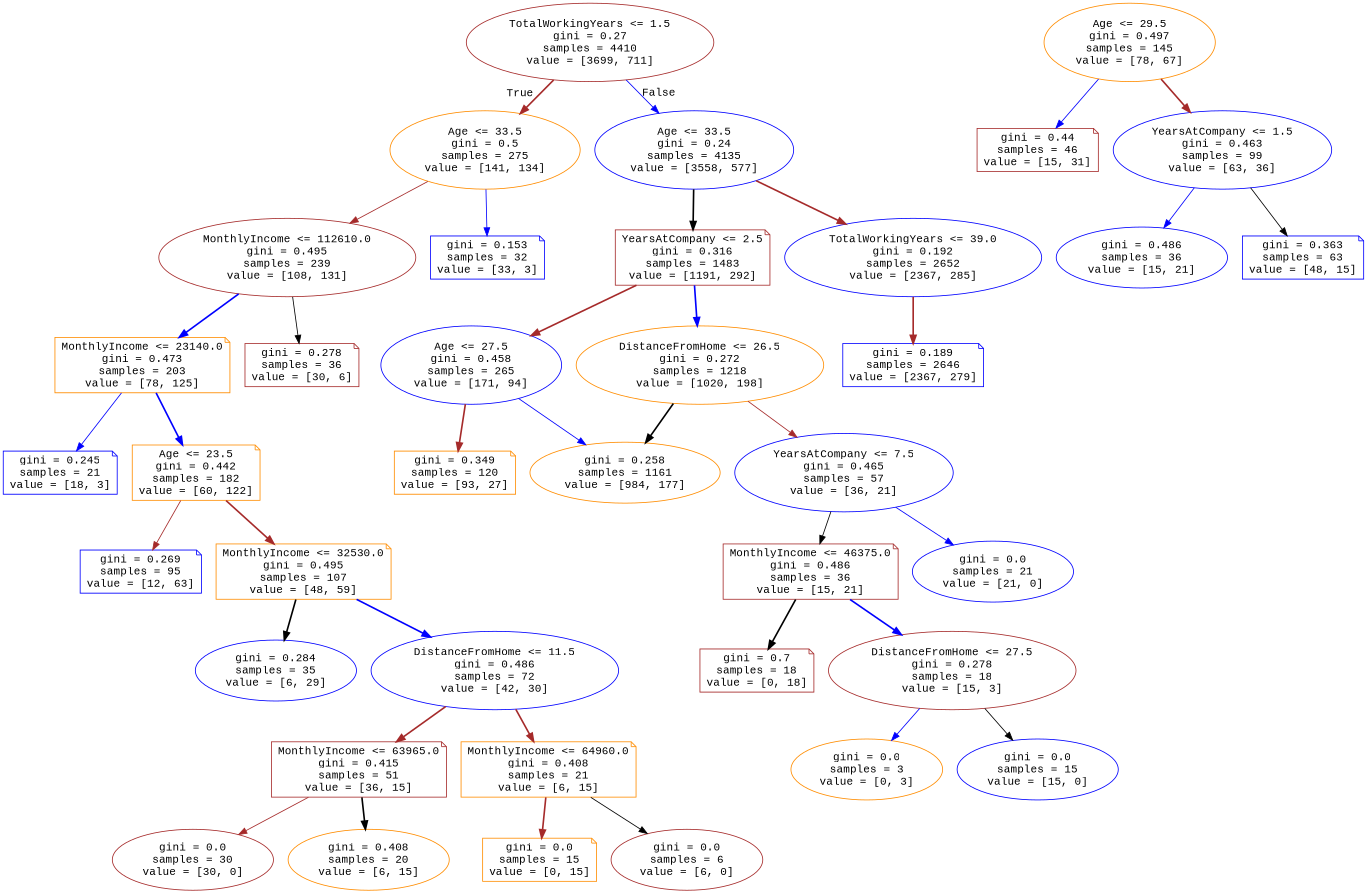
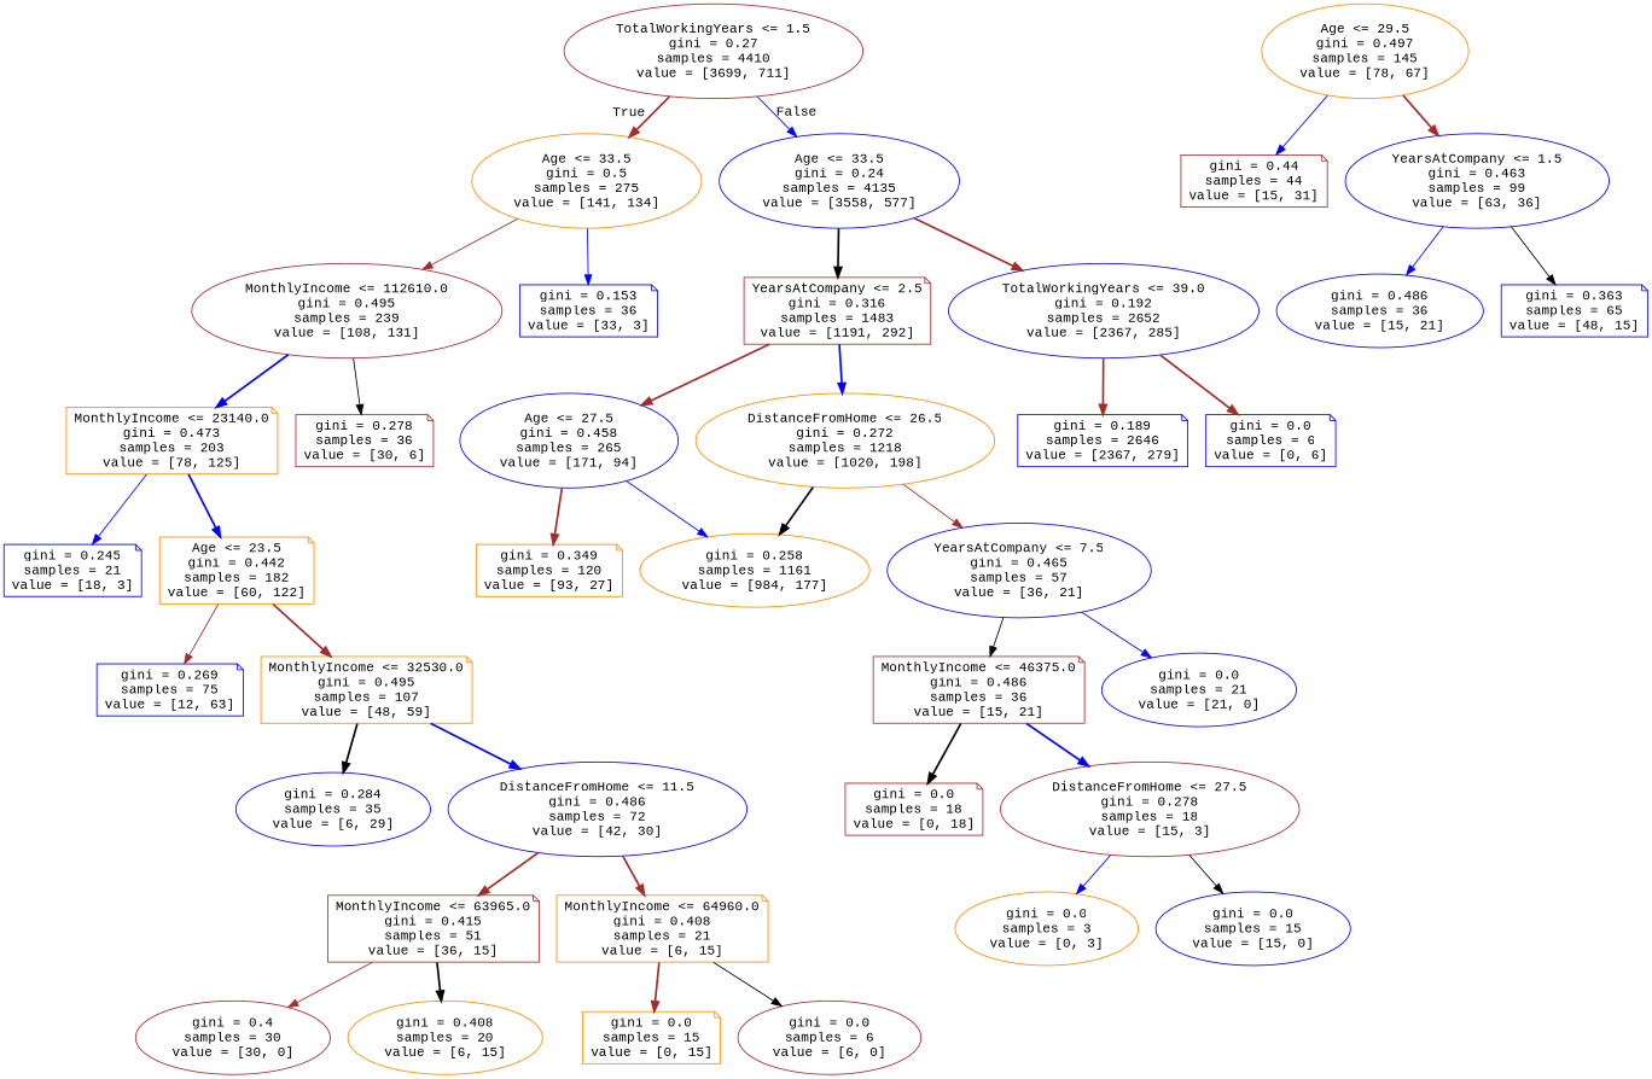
  digraph {
    fontname="Liberation Mono"
    node [color=blue fontname="Liberation Mono" shape=ellipse]
    edge [color=brown fontname="Liberation Mono" style=bold]
    n1 [color=brown label="TotalWorkingYears <= 1.5\ngini = 0.27\nsamples = 4410\nvalue = [3699, 711]"]
    n2 [color=darkorange label="Age <= 33.5\ngini = 0.5\nsamples = 275\nvalue = [141, 134]"]
    n3 [label="Age <= 33.5\ngini = 0.24\nsamples = 4135\nvalue = [3558, 577]"]
    n4 [color=brown label="MonthlyIncome <= 112610.0\ngini = 0.495\nsamples = 239\nvalue = [108, 131]"]
-   n5 [label="gini = 0.153\nsamples = 32\nvalue = [33, 3]" shape=note]
+   n5 [label="gini = 0.153\nsamples = 36\nvalue = [33, 3]" shape=note]
    n6 [color=brown label="YearsAtCompany <= 2.5\ngini = 0.316\nsamples = 1483\nvalue = [1191, 292]" shape=note]
    n7 [label="TotalWorkingYears <= 39.0\ngini = 0.192\nsamples = 2652\nvalue = [2367, 285]"]
    n8 [color=darkorange label="MonthlyIncome <= 23140.0\ngini = 0.473\nsamples = 203\nvalue = [78, 125]" shape=note]
    n9 [color=brown label="gini = 0.278\nsamples = 36\nvalue = [30, 6]" shape=note]
    n10 [label="gini = 0.245\nsamples = 21\nvalue = [18, 3]" shape=note]
    n11 [color=darkorange label="Age <= 23.5\ngini = 0.442\nsamples = 182\nvalue = [60, 122]" shape=note]
-   n12 [label="gini = 0.269\nsamples = 95\nvalue = [12, 63]" shape=note]
+   n12 [label="gini = 0.269\nsamples = 75\nvalue = [12, 63]" shape=note]
    n13 [color=darkorange label="MonthlyIncome <= 32530.0\ngini = 0.495\nsamples = 107\nvalue = [48, 59]" shape=note]
    n14 [label="gini = 0.284\nsamples = 35\nvalue = [6, 29]"]
    n15 [label="DistanceFromHome <= 11.5\ngini = 0.486\nsamples = 72\nvalue = [42, 30]"]
    n16 [color=brown label="MonthlyIncome <= 63965.0\ngini = 0.415\nsamples = 51\nvalue = [36, 15]" shape=note]
    n17 [color=darkorange label="MonthlyIncome <= 64960.0\ngini = 0.408\nsamples = 21\nvalue = [6, 15]" shape=note]
-   n18 [color=brown label="gini = 0.0\nsamples = 30\nvalue = [30, 0]"]
+   n18 [color=brown label="gini = 0.4\nsamples = 30\nvalue = [30, 0]"]
    n19 [color=darkorange label="gini = 0.408\nsamples = 20\nvalue = [6, 15]"]
    n20 [color=darkorange label="gini = 0.0\nsamples = 15\nvalue = [0, 15]" shape=note]
    n21 [color=brown label="gini = 0.0\nsamples = 6\nvalue = [6, 0]"]
    n22 [label="Age <= 27.5\ngini = 0.458\nsamples = 265\nvalue = [171, 94]"]
    n23 [color=darkorange label="DistanceFromHome <= 26.5\ngini = 0.272\nsamples = 1218\nvalue = [1020, 198]"]
    n24 [label="gini = 0.189\nsamples = 2646\nvalue = [2367, 279]" shape=note]
+   n25 [label="gini = 0.0\nsamples = 6\nvalue = [0, 6]" shape=note]
    n26 [color=darkorange label="gini = 0.349\nsamples = 120\nvalue = [93, 27]" shape=note]
    n27 [color=darkorange label="gini = 0.258\nsamples = 1161\nvalue = [984, 177]"]
    n28 [label="YearsAtCompany <= 7.5\ngini = 0.465\nsamples = 57\nvalue = [36, 21]"]
    n29 [color=darkorange label="Age <= 29.5\ngini = 0.497\nsamples = 145\nvalue = [78, 67]"]
-   n30 [color=brown label="gini = 0.44\nsamples = 46\nvalue = [15, 31]" shape=note]
+   n30 [color=brown label="gini = 0.44\nsamples = 44\nvalue = [15, 31]" shape=note]
    n31 [label="YearsAtCompany <= 1.5\ngini = 0.463\nsamples = 99\nvalue = [63, 36]"]
    n32 [label="gini = 0.486\nsamples = 36\nvalue = [15, 21]"]
-   n33 [label="gini = 0.363\nsamples = 63\nvalue = [48, 15]" shape=note]
+   n33 [label="gini = 0.363\nsamples = 65\nvalue = [48, 15]" shape=note]
    n34 [color=brown label="MonthlyIncome <= 46375.0\ngini = 0.486\nsamples = 36\nvalue = [15, 21]" shape=note]
    n35 [label="gini = 0.0\nsamples = 21\nvalue = [21, 0]"]
-   n36 [color=brown label="gini = 0.7\nsamples = 18\nvalue = [0, 18]" shape=note]
+   n36 [color=brown label="gini = 0.0\nsamples = 18\nvalue = [0, 18]" shape=note]
    n37 [color=brown label="DistanceFromHome <= 27.5\ngini = 0.278\nsamples = 18\nvalue = [15, 3]"]
    n38 [color=darkorange label="gini = 0.0\nsamples = 3\nvalue = [0, 3]"]
    n39 [label="gini = 0.0\nsamples = 15\nvalue = [15, 0]"]
    n1 -> n2 [headlabel=True labelangle=45 labeldistance=2.5]
    n1 -> n3 [color=blue headlabel=False labelangle=-45 labeldistance=2.5 style=solid]
    n2 -> n4 [style=solid]
    n2 -> n5 [color=blue style=solid]
    n3 -> n6 [color=black]
    n3 -> n7
    n4 -> n8 [color=blue]
    n4 -> n9 [color=black style=solid]
    n6 -> n22
    n6 -> n23 [color=blue]
    n7 -> n24
+   n7 -> n25
    n8 -> n10 [color=blue style=solid]
    n8 -> n11 [color=blue]
    n11 -> n12 [style=solid]
    n11 -> n13
    n13 -> n14 [color=black]
    n13 -> n15 [color=blue]
    n15 -> n16
    n15 -> n17
    n16 -> n18 [style=solid]
    n16 -> n19 [color=black]
    n17 -> n20
    n17 -> n21 [color=black style=solid]
    n22 -> n26
    n22 -> n27 [color=blue style=solid]
    n23 -> n27 [color=black]
    n23 -> n28 [style=solid]
    n28 -> n34 [color=black style=solid]
    n28 -> n35 [color=blue style=solid]
    n29 -> n30 [color=blue style=solid]
    n29 -> n31
    n31 -> n32 [color=blue style=solid]
    n31 -> n33 [color=black style=solid]
    n34 -> n36 [color=black]
    n34 -> n37 [color=blue]
    n37 -> n38 [color=blue style=solid]
    n37 -> n39 [color=black style=solid]
  }
